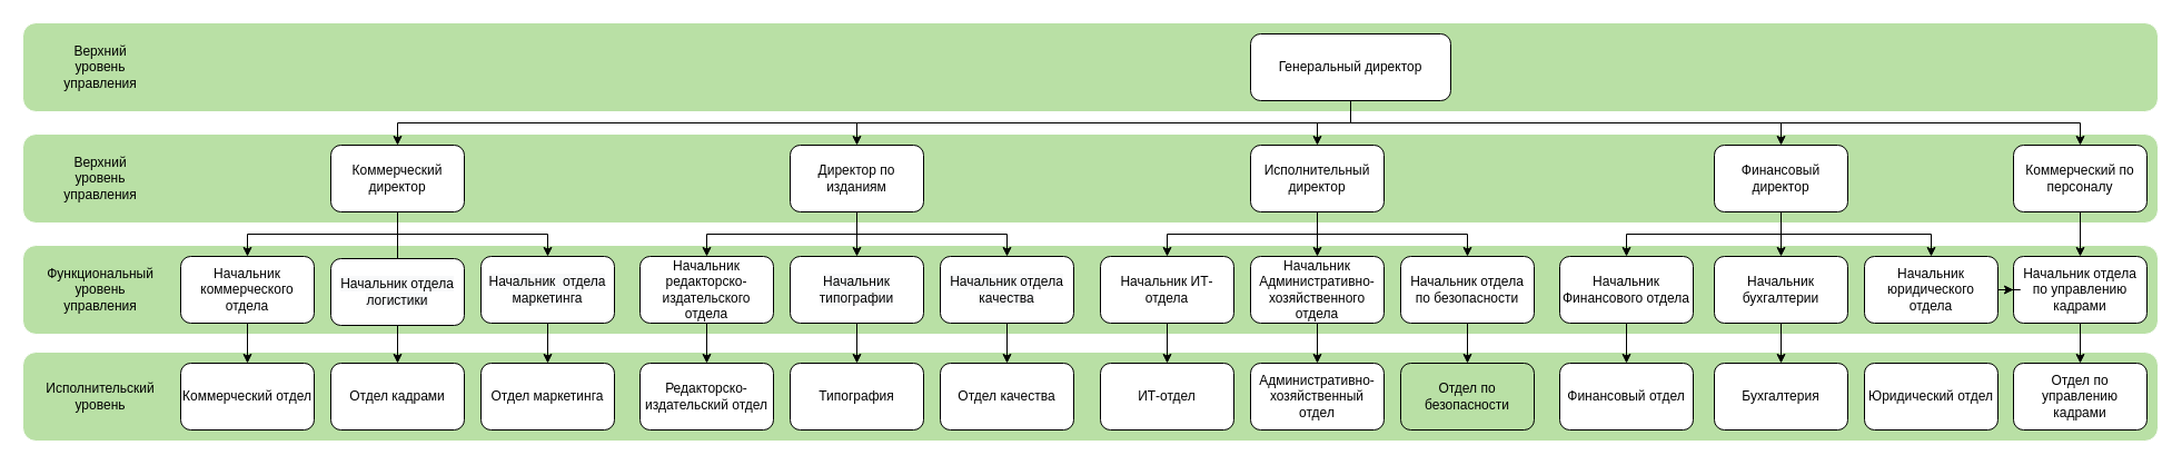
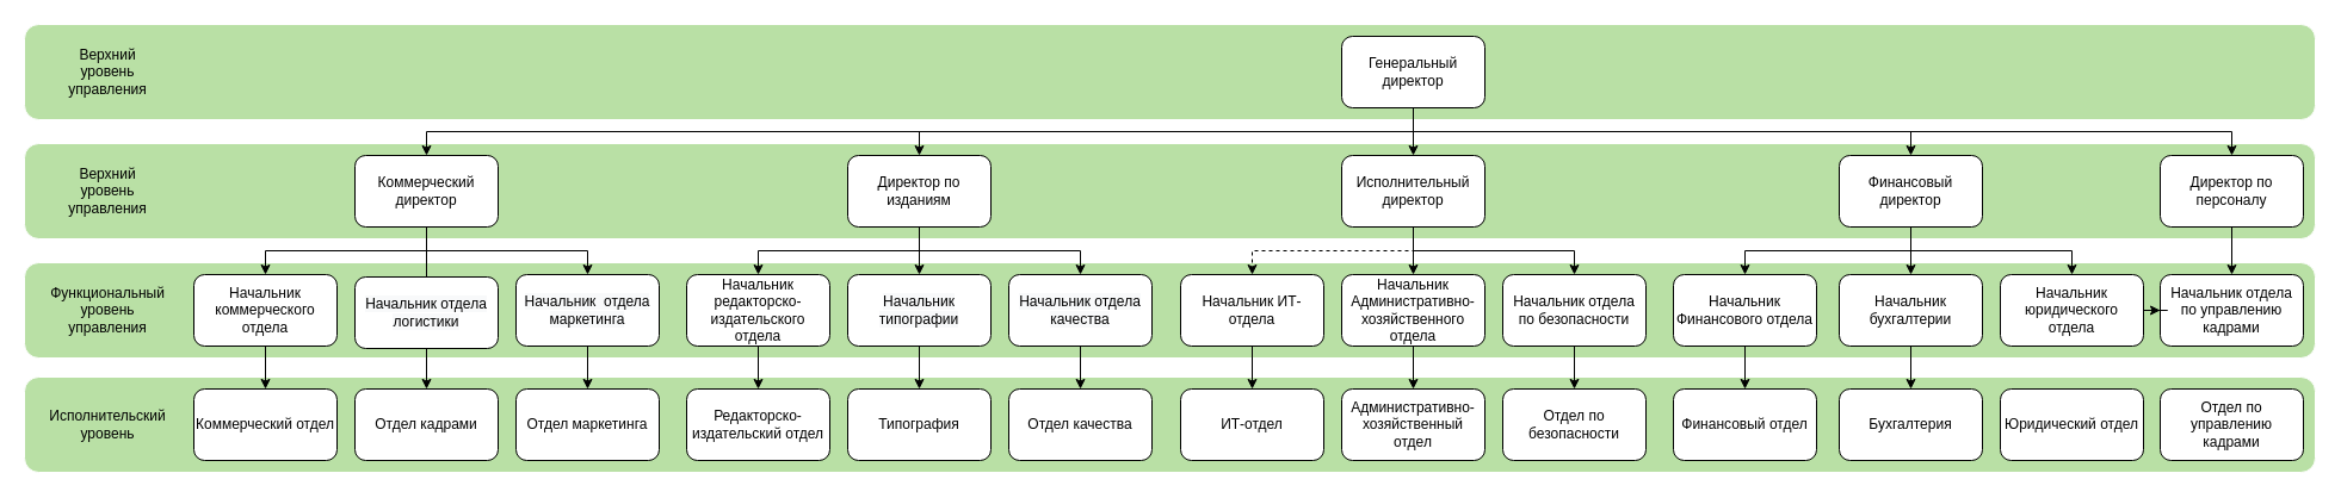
  <mxCell id="0" />
  <mxCell id="1" parent="0" />
  <mxCell id="2" value="" style="rounded=1;whiteSpace=wrap;html=1;strokeColor=#FFFFFF;fillColor=#B9E0A5;" vertex="1" parent="1"><mxGeometry x="20" y="316" width="1920" height="80" as="geometry" /></mxCell>
  <mxCell id="3" value="" style="rounded=1;whiteSpace=wrap;html=1;strokeColor=#FFFFFF;fillColor=#B9E0A5;" vertex="1" parent="1"><mxGeometry x="20" y="220" width="1920" height="80" as="geometry" /></mxCell>
  <mxCell id="4" value="" style="rounded=1;whiteSpace=wrap;html=1;strokeColor=#FFFFFF;fillColor=#B9E0A5;" vertex="1" parent="1"><mxGeometry x="20" y="120" width="1920" height="80" as="geometry" /></mxCell>
  <mxCell id="5" value="" style="rounded=1;whiteSpace=wrap;html=1;strokeColor=#FFFFFF;fillColor=#B9E0A5;" vertex="1" parent="1"><mxGeometry x="20" y="20" width="1920" height="80" as="geometry" /></mxCell>
  <mxCell id="6" style="edgeStyle=orthogonalEdgeStyle;rounded=0;orthogonalLoop=1;jettySize=auto;html=1;exitX=0.5;exitY=1;exitDx=0;exitDy=0;entryX=0.5;entryY=0;entryDx=0;entryDy=0;" edge="1" parent="1" source="11" target="15"><mxGeometry relative="1" as="geometry" /></mxCell>
  <mxCell id="7" style="edgeStyle=orthogonalEdgeStyle;rounded=0;orthogonalLoop=1;jettySize=auto;html=1;exitX=0.5;exitY=1;exitDx=0;exitDy=0;entryX=0.5;entryY=0;entryDx=0;entryDy=0;" edge="1" parent="1" source="11" target="29"><mxGeometry relative="1" as="geometry" /></mxCell>
  <mxCell id="8" style="edgeStyle=orthogonalEdgeStyle;rounded=0;orthogonalLoop=1;jettySize=auto;html=1;exitX=0.5;exitY=1;exitDx=0;exitDy=0;entryX=0.5;entryY=0;entryDx=0;entryDy=0;" edge="1" parent="1" source="11" target="19"><mxGeometry relative="1" as="geometry" /></mxCell>
  <mxCell id="9" style="edgeStyle=orthogonalEdgeStyle;rounded=0;orthogonalLoop=1;jettySize=auto;html=1;exitX=0.5;exitY=1;exitDx=0;exitDy=0;entryX=0.5;entryY=0;entryDx=0;entryDy=0;" edge="1" parent="1" source="11" target="27"><mxGeometry relative="1" as="geometry" /></mxCell>
  <mxCell id="10" style="edgeStyle=orthogonalEdgeStyle;rounded=0;orthogonalLoop=1;jettySize=auto;html=1;exitX=0.5;exitY=1;exitDx=0;exitDy=0;entryX=0.5;entryY=0;entryDx=0;entryDy=0;" edge="1" parent="1" source="11" target="23"><mxGeometry relative="1" as="geometry" /></mxCell>
- <mxCell id="11" value="Генеральный директор" style="rounded=1;whiteSpace=wrap;html=1;" vertex="1" parent="1"><mxGeometry x="1124" y="30" width="180" height="60" as="geometry" /></mxCell>
+ <mxCell id="11" value="Генеральный директор" style="rounded=1;whiteSpace=wrap;html=1;" vertex="1" parent="1"><mxGeometry x="1124" y="30" width="120" height="60" as="geometry" /></mxCell>
  <mxCell id="12" value="" style="edgeStyle=orthogonalEdgeStyle;rounded=0;orthogonalLoop=1;jettySize=auto;html=1;endArrow=none;" edge="1" parent="1" source="15" target="57"><mxGeometry relative="1" as="geometry" /></mxCell>
  <mxCell id="13" style="edgeStyle=orthogonalEdgeStyle;rounded=0;orthogonalLoop=1;jettySize=auto;html=1;exitX=0.5;exitY=1;exitDx=0;exitDy=0;" edge="1" parent="1" source="15" target="55"><mxGeometry relative="1" as="geometry" /></mxCell>
  <mxCell id="14" style="edgeStyle=orthogonalEdgeStyle;rounded=0;orthogonalLoop=1;jettySize=auto;html=1;exitX=0.5;exitY=1;exitDx=0;exitDy=0;entryX=0.5;entryY=0;entryDx=0;entryDy=0;" edge="1" parent="1" source="15" target="59"><mxGeometry relative="1" as="geometry" /></mxCell>
  <mxCell id="15" value="Коммерческий директор" style="rounded=1;whiteSpace=wrap;html=1;" vertex="1" parent="1"><mxGeometry x="297" y="130" width="120" height="60" as="geometry" /></mxCell>
  <mxCell id="16" value="" style="edgeStyle=orthogonalEdgeStyle;rounded=0;orthogonalLoop=1;jettySize=auto;html=1;" edge="1" parent="1" source="19" target="66"><mxGeometry relative="1" as="geometry" /></mxCell>
  <mxCell id="17" style="edgeStyle=orthogonalEdgeStyle;rounded=0;orthogonalLoop=1;jettySize=auto;html=1;exitX=0.5;exitY=1;exitDx=0;exitDy=0;entryX=0.5;entryY=0;entryDx=0;entryDy=0;" edge="1" parent="1" source="19" target="64"><mxGeometry relative="1" as="geometry" /></mxCell>
  <mxCell id="18" style="edgeStyle=orthogonalEdgeStyle;rounded=0;orthogonalLoop=1;jettySize=auto;html=1;exitX=0.5;exitY=1;exitDx=0;exitDy=0;entryX=0.5;entryY=0;entryDx=0;entryDy=0;" edge="1" parent="1" source="19" target="68"><mxGeometry relative="1" as="geometry" /></mxCell>
  <mxCell id="19" value="Директор по изданиям" style="rounded=1;whiteSpace=wrap;html=1;" vertex="1" parent="1"><mxGeometry x="710" y="130" width="120" height="60" as="geometry" /></mxCell>
- <mxCell id="20" style="edgeStyle=orthogonalEdgeStyle;rounded=0;orthogonalLoop=1;jettySize=auto;html=1;exitX=0.5;exitY=1;exitDx=0;exitDy=0;entryX=0.5;entryY=0;entryDx=0;entryDy=0;" edge="1" parent="1" source="23" target="35"><mxGeometry relative="1" as="geometry" /></mxCell>
+ <mxCell id="20" style="edgeStyle=orthogonalEdgeStyle;rounded=0;orthogonalLoop=1;jettySize=auto;html=1;exitX=0.5;exitY=1;exitDx=0;exitDy=0;entryX=0.5;entryY=0;entryDx=0;entryDy=0;dashed=1;" edge="1" parent="1" source="23" target="35"><mxGeometry relative="1" as="geometry" /></mxCell>
  <mxCell id="21" style="edgeStyle=orthogonalEdgeStyle;rounded=0;orthogonalLoop=1;jettySize=auto;html=1;exitX=0.5;exitY=1;exitDx=0;exitDy=0;" edge="1" parent="1" source="23" target="37"><mxGeometry relative="1" as="geometry" /></mxCell>
  <mxCell id="22" style="edgeStyle=orthogonalEdgeStyle;rounded=0;orthogonalLoop=1;jettySize=auto;html=1;exitX=0.5;exitY=1;exitDx=0;exitDy=0;entryX=0.5;entryY=0;entryDx=0;entryDy=0;" edge="1" parent="1" source="23" target="39"><mxGeometry relative="1" as="geometry" /></mxCell>
  <mxCell id="23" value="Исполнительный директор" style="rounded=1;whiteSpace=wrap;html=1;" vertex="1" parent="1"><mxGeometry x="1124" y="130" width="120" height="60" as="geometry" /></mxCell>
  <mxCell id="24" style="edgeStyle=orthogonalEdgeStyle;rounded=0;orthogonalLoop=1;jettySize=auto;html=1;exitX=0.5;exitY=1;exitDx=0;exitDy=0;entryX=0.5;entryY=0;entryDx=0;entryDy=0;" edge="1" parent="1" source="27" target="43"><mxGeometry relative="1" as="geometry" /></mxCell>
  <mxCell id="25" style="edgeStyle=orthogonalEdgeStyle;rounded=0;orthogonalLoop=1;jettySize=auto;html=1;exitX=0.5;exitY=1;exitDx=0;exitDy=0;entryX=0.5;entryY=0;entryDx=0;entryDy=0;" edge="1" parent="1" source="27" target="47"><mxGeometry relative="1" as="geometry" /></mxCell>
  <mxCell id="26" style="edgeStyle=orthogonalEdgeStyle;rounded=0;orthogonalLoop=1;jettySize=auto;html=1;exitX=0.5;exitY=1;exitDx=0;exitDy=0;entryX=0.5;entryY=0;entryDx=0;entryDy=0;" edge="1" parent="1" source="27" target="50"><mxGeometry relative="1" as="geometry" /></mxCell>
  <mxCell id="27" value="Финансовый директор" style="rounded=1;whiteSpace=wrap;html=1;" vertex="1" parent="1"><mxGeometry x="1541" y="130" width="120" height="60" as="geometry" /></mxCell>
  <mxCell id="28" style="edgeStyle=orthogonalEdgeStyle;rounded=0;orthogonalLoop=1;jettySize=auto;html=1;exitX=0.5;exitY=1;exitDx=0;exitDy=0;entryX=0.5;entryY=0;entryDx=0;entryDy=0;" edge="1" parent="1" source="29" target="41"><mxGeometry relative="1" as="geometry" /></mxCell>
- <mxCell id="29" value="Коммерческий по персоналу" style="rounded=1;whiteSpace=wrap;html=1;" vertex="1" parent="1"><mxGeometry x="1810" y="130" width="120" height="60" as="geometry" /></mxCell>
+ <mxCell id="29" value="Директор по персоналу" style="rounded=1;whiteSpace=wrap;html=1;" vertex="1" parent="1"><mxGeometry x="1810" y="130" width="120" height="60" as="geometry" /></mxCell>
  <mxCell id="30" value="Отдел по управлению кадрами" style="rounded=1;whiteSpace=wrap;html=1;" vertex="1" parent="1"><mxGeometry x="1810" y="326" width="120" height="60" as="geometry" /></mxCell>
  <mxCell id="31" value="ИТ-отдел" style="rounded=1;whiteSpace=wrap;html=1;" vertex="1" parent="1"><mxGeometry x="989" y="326" width="120" height="60" as="geometry" /></mxCell>
  <mxCell id="32" value="Административно-хозяйственный отдел" style="rounded=1;whiteSpace=wrap;html=1;" vertex="1" parent="1"><mxGeometry x="1124" y="326" width="120" height="60" as="geometry" /></mxCell>
- <mxCell id="33" value="Отдел по безопасности" style="rounded=1;whiteSpace=wrap;html=1;fillColor=#b9e0a5;" vertex="1" parent="1"><mxGeometry x="1259" y="326" width="120" height="60" as="geometry" /></mxCell>
+ <mxCell id="33" value="Отдел по безопасности" style="rounded=1;whiteSpace=wrap;html=1;" vertex="1" parent="1"><mxGeometry x="1259" y="326" width="120" height="60" as="geometry" /></mxCell>
  <mxCell id="34" style="edgeStyle=orthogonalEdgeStyle;rounded=0;orthogonalLoop=1;jettySize=auto;html=1;exitX=0.5;exitY=1;exitDx=0;exitDy=0;entryX=0.5;entryY=0;entryDx=0;entryDy=0;" edge="1" parent="1" source="35" target="31"><mxGeometry relative="1" as="geometry" /></mxCell>
  <mxCell id="35" value="Начальник ИТ-отдела" style="rounded=1;whiteSpace=wrap;html=1;" vertex="1" parent="1"><mxGeometry x="989" y="230" width="120" height="60" as="geometry" /></mxCell>
  <mxCell id="36" style="edgeStyle=orthogonalEdgeStyle;rounded=0;orthogonalLoop=1;jettySize=auto;html=1;exitX=0.5;exitY=1;exitDx=0;exitDy=0;entryX=0.5;entryY=0;entryDx=0;entryDy=0;" edge="1" parent="1" source="37" target="32"><mxGeometry relative="1" as="geometry" /></mxCell>
  <mxCell id="37" value="Начальник Административно-хозяйственного отдела" style="rounded=1;whiteSpace=wrap;html=1;" vertex="1" parent="1"><mxGeometry x="1124" y="230" width="120" height="60" as="geometry" /></mxCell>
  <mxCell id="38" style="edgeStyle=orthogonalEdgeStyle;rounded=0;orthogonalLoop=1;jettySize=auto;html=1;exitX=0.5;exitY=1;exitDx=0;exitDy=0;entryX=0.5;entryY=0;entryDx=0;entryDy=0;" edge="1" parent="1" source="39" target="33"><mxGeometry relative="1" as="geometry" /></mxCell>
  <mxCell id="39" value="Начальник отдела по безопасности" style="rounded=1;whiteSpace=wrap;html=1;" vertex="1" parent="1"><mxGeometry x="1259" y="230" width="120" height="60" as="geometry" /></mxCell>
- <mxCell id="40" style="edgeStyle=orthogonalEdgeStyle;rounded=0;orthogonalLoop=1;jettySize=auto;html=1;exitX=0.5;exitY=1;exitDx=0;exitDy=0;" edge="1" parent="1" source="41" target="30"><mxGeometry relative="1" as="geometry" /></mxCell>
  <mxCell id="41" value="Начальник отдела по управлению кадрами" style="rounded=1;whiteSpace=wrap;html=1;" vertex="1" parent="1"><mxGeometry x="1810" y="230" width="120" height="60" as="geometry" /></mxCell>
  <mxCell id="42" style="edgeStyle=orthogonalEdgeStyle;rounded=0;orthogonalLoop=1;jettySize=auto;html=1;exitX=0.5;exitY=1;exitDx=0;exitDy=0;entryX=0.5;entryY=0;entryDx=0;entryDy=0;" edge="1" parent="1" source="43" target="44"><mxGeometry relative="1" as="geometry" /></mxCell>
  <mxCell id="43" value="Начальник Финансового отдела" style="rounded=1;whiteSpace=wrap;html=1;" vertex="1" parent="1"><mxGeometry x="1402" y="230" width="120" height="60" as="geometry" /></mxCell>
  <mxCell id="44" value="Финансовый отдел" style="rounded=1;whiteSpace=wrap;html=1;" vertex="1" parent="1"><mxGeometry x="1402" y="326" width="120" height="60" as="geometry" /></mxCell>
  <mxCell id="45" value="Бухгалтерия" style="rounded=1;whiteSpace=wrap;html=1;" vertex="1" parent="1"><mxGeometry x="1541" y="326" width="120" height="60" as="geometry" /></mxCell>
  <mxCell id="46" value="" style="edgeStyle=orthogonalEdgeStyle;rounded=0;orthogonalLoop=1;jettySize=auto;html=1;" edge="1" parent="1" source="47" target="45"><mxGeometry relative="1" as="geometry" /></mxCell>
  <mxCell id="47" value="Начальник бухгалтерии" style="rounded=1;whiteSpace=wrap;html=1;" vertex="1" parent="1"><mxGeometry x="1541" y="230" width="120" height="60" as="geometry" /></mxCell>
  <mxCell id="48" value="Юридический отдел" style="rounded=1;whiteSpace=wrap;html=1;" vertex="1" parent="1"><mxGeometry x="1676" y="326" width="120" height="60" as="geometry" /></mxCell>
  <mxCell id="49" value="" style="edgeStyle=orthogonalEdgeStyle;rounded=0;orthogonalLoop=1;jettySize=auto;html=1;" edge="1" parent="1" source="50" target="41"><mxGeometry relative="1" as="geometry" /></mxCell>
  <mxCell id="50" value="Начальник юридического отдела" style="rounded=1;whiteSpace=wrap;html=1;" vertex="1" parent="1"><mxGeometry x="1676" y="230" width="120" height="60" as="geometry" /></mxCell>
  <mxCell id="51" value="Коммерческий отдел" style="rounded=1;whiteSpace=wrap;html=1;" vertex="1" parent="1"><mxGeometry x="162" y="326" width="120" height="60" as="geometry" /></mxCell>
  <mxCell id="52" value="Отдел кадрами" style="rounded=1;whiteSpace=wrap;html=1;" vertex="1" parent="1"><mxGeometry x="297" y="326" width="120" height="60" as="geometry" /></mxCell>
  <mxCell id="53" value="Отдел маркетинга" style="rounded=1;whiteSpace=wrap;html=1;" vertex="1" parent="1"><mxGeometry x="432" y="326" width="120" height="60" as="geometry" /></mxCell>
  <mxCell id="54" value="" style="edgeStyle=orthogonalEdgeStyle;rounded=0;orthogonalLoop=1;jettySize=auto;html=1;" edge="1" parent="1" source="55" target="51"><mxGeometry relative="1" as="geometry" /></mxCell>
  <mxCell id="55" value="Начальник коммерческого отдела" style="rounded=1;whiteSpace=wrap;html=1;" vertex="1" parent="1"><mxGeometry x="162" y="230" width="120" height="60" as="geometry" /></mxCell>
  <mxCell id="56" value="" style="edgeStyle=orthogonalEdgeStyle;rounded=0;orthogonalLoop=1;jettySize=auto;html=1;" edge="1" parent="1" source="57" target="52"><mxGeometry relative="1" as="geometry" /></mxCell>
  <mxCell id="57" value="&lt;span style=&quot;color: rgb(0 , 0 , 0) ; font-family: &amp;#34;helvetica&amp;#34; ; font-size: 12px ; font-style: normal ; font-weight: 400 ; letter-spacing: normal ; text-align: center ; text-indent: 0px ; text-transform: none ; word-spacing: 0px ; background-color: rgb(248 , 249 , 250) ; display: inline ; float: none&quot;&gt;Начальник отдела логистики&lt;/span&gt;" style="rounded=1;whiteSpace=wrap;html=1;" vertex="1" parent="1"><mxGeometry x="297" y="232" width="120" height="60" as="geometry" /></mxCell>
  <mxCell id="58" value="" style="edgeStyle=orthogonalEdgeStyle;rounded=0;orthogonalLoop=1;jettySize=auto;html=1;" edge="1" parent="1" source="59" target="53"><mxGeometry relative="1" as="geometry" /></mxCell>
  <mxCell id="59" value="&lt;span style=&quot;color: rgb(0 , 0 , 0) ; font-family: &amp;#34;helvetica&amp;#34; ; font-size: 12px ; font-style: normal ; font-weight: 400 ; letter-spacing: normal ; text-align: center ; text-indent: 0px ; text-transform: none ; word-spacing: 0px ; background-color: rgb(248 , 249 , 250) ; display: inline ; float: none&quot;&gt;Начальник&amp;nbsp; отдела маркетинга&lt;/span&gt;" style="rounded=1;whiteSpace=wrap;html=1;" vertex="1" parent="1"><mxGeometry x="432" y="230" width="120" height="60" as="geometry" /></mxCell>
  <mxCell id="60" value="Редакторско-издательский отдел" style="rounded=1;whiteSpace=wrap;html=1;" vertex="1" parent="1"><mxGeometry x="575" y="326" width="120" height="60" as="geometry" /></mxCell>
  <mxCell id="61" value="Типография" style="rounded=1;whiteSpace=wrap;html=1;" vertex="1" parent="1"><mxGeometry x="710" y="326" width="120" height="60" as="geometry" /></mxCell>
  <mxCell id="62" value="Отдел качества" style="rounded=1;whiteSpace=wrap;html=1;" vertex="1" parent="1"><mxGeometry x="845" y="326" width="120" height="60" as="geometry" /></mxCell>
  <mxCell id="63" value="" style="edgeStyle=orthogonalEdgeStyle;rounded=0;orthogonalLoop=1;jettySize=auto;html=1;" edge="1" parent="1" source="64" target="60"><mxGeometry relative="1" as="geometry" /></mxCell>
  <mxCell id="64" value="Начальник редакторско-издательского отдела" style="rounded=1;whiteSpace=wrap;html=1;" vertex="1" parent="1"><mxGeometry x="575" y="230" width="120" height="60" as="geometry" /></mxCell>
  <mxCell id="65" value="" style="edgeStyle=orthogonalEdgeStyle;rounded=0;orthogonalLoop=1;jettySize=auto;html=1;" edge="1" parent="1" source="66" target="61"><mxGeometry relative="1" as="geometry" /></mxCell>
  <mxCell id="66" value="&lt;span style=&quot;color: rgb(0 , 0 , 0) ; font-family: &amp;#34;helvetica&amp;#34; ; font-size: 12px ; font-style: normal ; font-weight: 400 ; letter-spacing: normal ; text-align: center ; text-indent: 0px ; text-transform: none ; word-spacing: 0px ; background-color: rgb(248 , 249 , 250) ; display: inline ; float: none&quot;&gt;Начальник типографии&lt;/span&gt;" style="rounded=1;whiteSpace=wrap;html=1;" vertex="1" parent="1"><mxGeometry x="710" y="230" width="120" height="60" as="geometry" /></mxCell>
  <mxCell id="67" value="" style="edgeStyle=orthogonalEdgeStyle;rounded=0;orthogonalLoop=1;jettySize=auto;html=1;" edge="1" parent="1" source="68" target="62"><mxGeometry relative="1" as="geometry" /></mxCell>
  <mxCell id="68" value="&lt;span style=&quot;color: rgb(0 , 0 , 0) ; font-family: &amp;#34;helvetica&amp;#34; ; font-size: 12px ; font-style: normal ; font-weight: 400 ; letter-spacing: normal ; text-align: center ; text-indent: 0px ; text-transform: none ; word-spacing: 0px ; background-color: rgb(248 , 249 , 250) ; display: inline ; float: none&quot;&gt;Начальник отдела качества&lt;/span&gt;" style="rounded=1;whiteSpace=wrap;html=1;" vertex="1" parent="1"><mxGeometry x="845" y="230" width="120" height="60" as="geometry" /></mxCell>
  <mxCell id="69" value="Верхний уровень управления" style="text;html=1;strokeColor=none;fillColor=none;align=center;verticalAlign=middle;whiteSpace=wrap;rounded=0;" vertex="1" parent="1"><mxGeometry x="70" y="50" width="40" height="20" as="geometry" /></mxCell>
  <mxCell id="70" value="Верхний уровень управления" style="text;html=1;strokeColor=none;fillColor=none;align=center;verticalAlign=middle;whiteSpace=wrap;rounded=0;" vertex="1" parent="1"><mxGeometry x="70" y="150" width="40" height="20" as="geometry" /></mxCell>
  <mxCell id="71" value="Функциональный уровень управления" style="text;html=1;strokeColor=none;fillColor=none;align=center;verticalAlign=middle;whiteSpace=wrap;rounded=0;" vertex="1" parent="1"><mxGeometry x="70" y="250" width="40" height="20" as="geometry" /></mxCell>
  <mxCell id="72" value="Исполнительский уровень" style="text;html=1;strokeColor=none;fillColor=none;align=center;verticalAlign=middle;whiteSpace=wrap;rounded=0;" vertex="1" parent="1"><mxGeometry x="70" y="346" width="40" height="20" as="geometry" /></mxCell>
